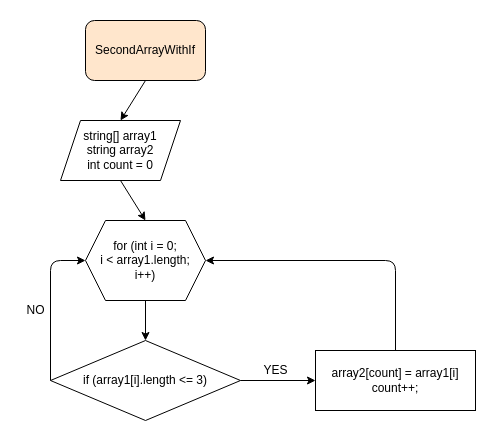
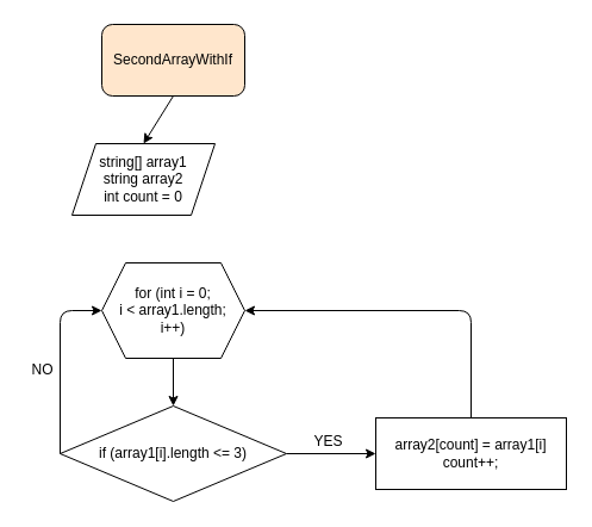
  <mxCell id="0" />
  <mxCell id="1" parent="0" />
  <mxCell id="2" style="edgeStyle=none;html=1;exitX=0.5;exitY=1;exitDx=0;exitDy=0;entryX=0.5;entryY=0;entryDx=0;entryDy=0;" edge="1" parent="1" source="3" target="5"><mxGeometry relative="1" as="geometry" /></mxCell>
  <mxCell id="3" value="SecondArrayWithIf" style="rounded=1;whiteSpace=wrap;html=1;fillColor=#ffe6cc;" vertex="1" parent="1"><mxGeometry x="85" y="20" width="120" height="60" as="geometry" /></mxCell>
- <mxCell id="4" style="edgeStyle=none;html=1;exitX=0.5;exitY=1;exitDx=0;exitDy=0;entryX=0.5;entryY=0;entryDx=0;entryDy=0;" edge="1" parent="1" source="5" target="7"><mxGeometry relative="1" as="geometry" /></mxCell>
  <mxCell id="5" value="string[] array1&lt;br&gt;string array2&lt;br&gt;int count = 0" style="shape=parallelogram;perimeter=parallelogramPerimeter;whiteSpace=wrap;html=1;fixedSize=1;" vertex="1" parent="1"><mxGeometry x="60" y="120" width="120" height="60" as="geometry" /></mxCell>
  <mxCell id="6" style="edgeStyle=none;html=1;exitX=0.5;exitY=1;exitDx=0;exitDy=0;" edge="1" parent="1" source="7" target="10"><mxGeometry relative="1" as="geometry" /></mxCell>
  <mxCell id="7" value="for (int i = 0;&lt;br&gt;i &amp;lt; array1.length;&lt;br&gt;i++)" style="shape=hexagon;perimeter=hexagonPerimeter2;whiteSpace=wrap;html=1;fixedSize=1;" vertex="1" parent="1"><mxGeometry x="85" y="220" width="120" height="80" as="geometry" /></mxCell>
  <mxCell id="8" style="edgeStyle=none;html=1;exitX=1;exitY=0.5;exitDx=0;exitDy=0;" edge="1" parent="1" source="10"><mxGeometry relative="1" as="geometry"><mxPoint x="315" y="380" as="targetPoint" /></mxGeometry></mxCell>
  <mxCell id="9" style="edgeStyle=none;html=1;exitX=0;exitY=0.5;exitDx=0;exitDy=0;entryX=0;entryY=0.5;entryDx=0;entryDy=0;" edge="1" parent="1" source="10" target="7"><mxGeometry relative="1" as="geometry"><Array as="points"><mxPoint x="50" y="260" /></Array></mxGeometry></mxCell>
  <mxCell id="10" value="if (array1[i].length &amp;lt;= 3)" style="rhombus;whiteSpace=wrap;html=1;" vertex="1" parent="1"><mxGeometry x="50" y="340" width="190" height="80" as="geometry" /></mxCell>
  <mxCell id="11" value="NO" style="text;html=1;align=center;verticalAlign=middle;resizable=0;points=[];autosize=1;strokeColor=none;fillColor=none;" vertex="1" parent="1"><mxGeometry x="20" y="300" width="30" height="20" as="geometry" /></mxCell>
  <mxCell id="12" value="YES" style="text;html=1;align=center;verticalAlign=middle;resizable=0;points=[];autosize=1;strokeColor=none;fillColor=none;" vertex="1" parent="1"><mxGeometry x="255" y="360" width="40" height="20" as="geometry" /></mxCell>
  <mxCell id="13" style="edgeStyle=none;html=1;exitX=0.5;exitY=0;exitDx=0;exitDy=0;entryX=1;entryY=0.5;entryDx=0;entryDy=0;" edge="1" parent="1" source="14" target="7"><mxGeometry relative="1" as="geometry"><mxPoint x="395" y="250" as="targetPoint" /><Array as="points"><mxPoint x="395" y="260" /></Array></mxGeometry></mxCell>
  <mxCell id="14" value="array2[count] = array1[i]&lt;br&gt;count++;" style="rounded=0;whiteSpace=wrap;html=1;" vertex="1" parent="1"><mxGeometry x="315" y="350" width="160" height="60" as="geometry" /></mxCell>
